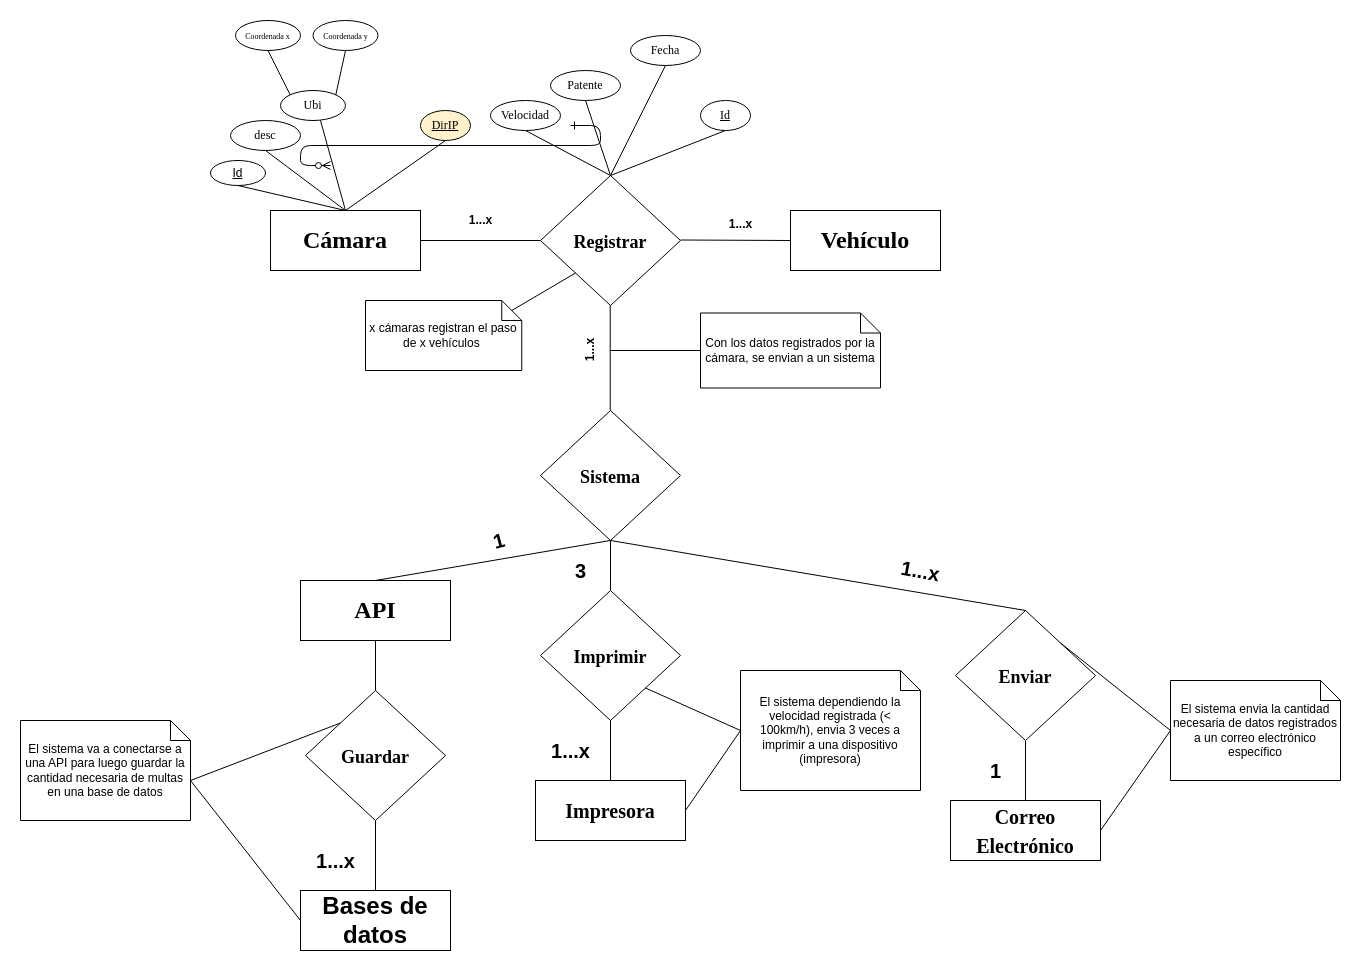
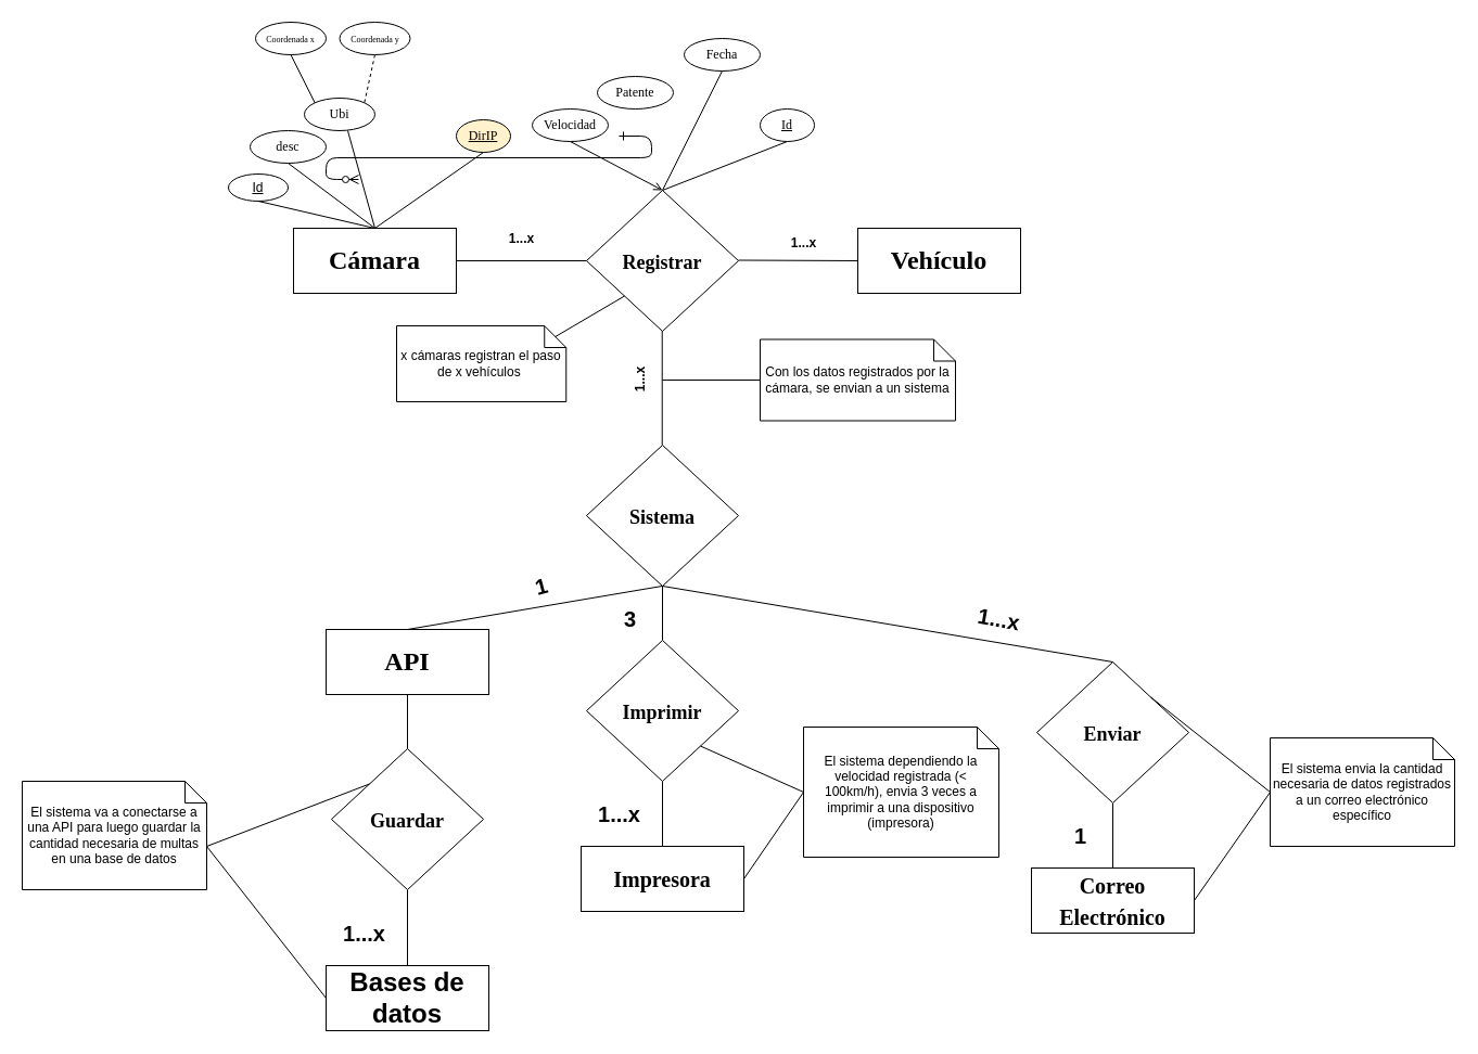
  <mxCell id="0" />
  <mxCell id="1" parent="0" />
  <mxCell id="2" value="" style="edgeStyle=entityRelationEdgeStyle;endArrow=ERzeroToMany;startArrow=ERone;endFill=1;startFill=0;" parent="1" edge="1"><mxGeometry width="100" height="100" relative="1" as="geometry"><mxPoint x="570" y="125" as="sourcePoint" /><mxPoint x="330" y="165" as="targetPoint" /></mxGeometry></mxCell>
  <mxCell id="3" value="" style="endArrow=none;html=1;rounded=0;" edge="1" parent="1"><mxGeometry relative="1" as="geometry"><mxPoint x="420" y="240" as="sourcePoint" /><mxPoint x="540" y="240" as="targetPoint" /></mxGeometry></mxCell>
  <mxCell id="4" value="&lt;h1&gt;&lt;font style=&quot;font-size: 18px;&quot; face=&quot;Verdana&quot;&gt;Registrar&lt;/font&gt;&lt;/h1&gt;" style="shape=rhombus;perimeter=rhombusPerimeter;whiteSpace=wrap;html=1;align=center;" vertex="1" parent="1"><mxGeometry x="540" y="175" width="140" height="130" as="geometry" /></mxCell>
  <mxCell id="5" value="" style="endArrow=none;html=1;rounded=0;" edge="1" parent="1"><mxGeometry relative="1" as="geometry"><mxPoint x="680" y="239.5" as="sourcePoint" /><mxPoint x="790" y="240" as="targetPoint" /></mxGeometry></mxCell>
  <mxCell id="6" value="&lt;h1&gt;&lt;font face=&quot;Verdana&quot; style=&quot;font-size: 24px;&quot;&gt;Cámara&lt;/font&gt;&lt;/h1&gt;" style="whiteSpace=wrap;html=1;align=center;" vertex="1" parent="1"><mxGeometry x="270" y="210" width="150" height="60" as="geometry" /></mxCell>
  <mxCell id="7" value="&lt;h1&gt;&lt;font face=&quot;Verdana&quot;&gt;Vehículo&lt;/font&gt;&lt;/h1&gt;" style="whiteSpace=wrap;html=1;align=center;" vertex="1" parent="1"><mxGeometry x="790" y="210" width="150" height="60" as="geometry" /></mxCell>
  <mxCell id="8" value="1...x" style="text;strokeColor=none;fillColor=none;html=1;fontSize=12;fontStyle=1;verticalAlign=middle;align=center;" vertex="1" parent="1"><mxGeometry x="450" y="210" width="60" height="20" as="geometry" /></mxCell>
  <mxCell id="9" value="&lt;font style=&quot;font-size: 12px;&quot;&gt;1...x&lt;/font&gt;" style="text;strokeColor=none;fillColor=none;html=1;fontSize=24;fontStyle=1;verticalAlign=middle;align=center;" vertex="1" parent="1"><mxGeometry x="710" y="210" width="60" height="20" as="geometry" /></mxCell>
  <mxCell id="10" value="desc" style="ellipse;whiteSpace=wrap;html=1;align=center;fontFamily=Verdana;" vertex="1" parent="1"><mxGeometry x="230" y="120" width="70" height="30" as="geometry" /></mxCell>
  <mxCell id="11" value="Ubi" style="ellipse;whiteSpace=wrap;html=1;align=center;fontFamily=Verdana;" vertex="1" parent="1"><mxGeometry x="280" y="90" width="65" height="30" as="geometry" /></mxCell>
  <mxCell id="12" value="Id" style="ellipse;whiteSpace=wrap;html=1;align=center;fontStyle=4;" vertex="1" parent="1"><mxGeometry x="210" y="160" width="55" height="25" as="geometry" /></mxCell>
  <mxCell id="13" value="&lt;font face=&quot;Verdana&quot;&gt;DirIP&lt;/font&gt;" style="ellipse;whiteSpace=wrap;html=1;align=center;fontStyle=4;fillColor=#fff2cc;" vertex="1" parent="1"><mxGeometry x="420" y="110" width="50" height="30" as="geometry" /></mxCell>
  <mxCell id="14" value="" style="endArrow=none;html=1;rounded=0;entryX=0.5;entryY=0;entryDx=0;entryDy=0;exitX=0.615;exitY=1;exitDx=0;exitDy=0;exitPerimeter=0;" edge="1" parent="1" source="11" target="6"><mxGeometry width="50" height="50" relative="1" as="geometry"><mxPoint x="320" y="147" as="sourcePoint" /><mxPoint x="336" y="210" as="targetPoint" /></mxGeometry></mxCell>
  <mxCell id="15" value="" style="endArrow=none;html=1;rounded=0;" edge="1" parent="1"><mxGeometry width="50" height="50" relative="1" as="geometry"><mxPoint x="609.71" y="305" as="sourcePoint" /><mxPoint x="609.71" y="410" as="targetPoint" /></mxGeometry></mxCell>
  <mxCell id="16" value="" style="endArrow=none;html=1;rounded=0;entryX=0;entryY=0;entryDx=0;entryDy=0;exitX=0.5;exitY=1;exitDx=0;exitDy=0;fontFamily=Verdana;" edge="1" parent="1" source="17" target="11"><mxGeometry width="50" height="50" relative="1" as="geometry"><mxPoint x="280" y="50" as="sourcePoint" /><mxPoint x="300" y="90" as="targetPoint" /></mxGeometry></mxCell>
  <mxCell id="17" value="&lt;font style=&quot;font-size: 8px;&quot;&gt;Coordenada x&lt;/font&gt;" style="ellipse;whiteSpace=wrap;html=1;align=center;fontFamily=Verdana;" vertex="1" parent="1"><mxGeometry x="235" y="20" width="65" height="30" as="geometry" /></mxCell>
- <mxCell id="18" value="" style="endArrow=none;html=1;rounded=0;entryX=1;entryY=0;entryDx=0;entryDy=0;exitX=0.5;exitY=1;exitDx=0;exitDy=0;fontFamily=Verdana;" edge="1" parent="1" source="19" target="11"><mxGeometry width="50" height="50" relative="1" as="geometry"><mxPoint x="340" y="60" as="sourcePoint" /><mxPoint x="342" y="84" as="targetPoint" /></mxGeometry></mxCell>
+ <mxCell id="18" value="" style="endArrow=none;html=1;rounded=0;entryX=1;entryY=0;entryDx=0;entryDy=0;exitX=0.5;exitY=1;exitDx=0;exitDy=0;fontFamily=Verdana;dashed=1;" edge="1" parent="1" source="19" target="11"><mxGeometry width="50" height="50" relative="1" as="geometry"><mxPoint x="340" y="60" as="sourcePoint" /><mxPoint x="342" y="84" as="targetPoint" /></mxGeometry></mxCell>
  <mxCell id="19" value="&lt;font style=&quot;font-size: 8px;&quot;&gt;Coordenada y&lt;/font&gt;" style="ellipse;whiteSpace=wrap;html=1;align=center;fontFamily=Verdana;" vertex="1" parent="1"><mxGeometry x="312.5" y="20" width="65" height="30" as="geometry" /></mxCell>
  <mxCell id="20" value="&lt;h1&gt;&lt;font face=&quot;Verdana&quot;&gt;&lt;span style=&quot;font-size: 18px;&quot;&gt;Sistema&lt;/span&gt;&lt;/font&gt;&lt;/h1&gt;" style="shape=rhombus;perimeter=rhombusPerimeter;whiteSpace=wrap;html=1;align=center;" vertex="1" parent="1"><mxGeometry x="540" y="410" width="140" height="130" as="geometry" /></mxCell>
  <mxCell id="21" value="1...x" style="text;strokeColor=none;fillColor=none;html=1;fontSize=12;fontStyle=1;verticalAlign=middle;align=center;rotation=-90;" vertex="1" parent="1"><mxGeometry x="560" y="340" width="60" height="20" as="geometry" /></mxCell>
  <mxCell id="22" value="" style="endArrow=none;html=1;rounded=0;entryX=0.5;entryY=0;entryDx=0;entryDy=0;exitX=0.5;exitY=1;exitDx=0;exitDy=0;" edge="1" parent="1" source="13" target="6"><mxGeometry width="50" height="50" relative="1" as="geometry"><mxPoint x="395" y="130" as="sourcePoint" /><mxPoint x="355" y="220" as="targetPoint" /></mxGeometry></mxCell>
  <mxCell id="23" value="" style="endArrow=none;html=1;rounded=0;entryX=0.5;entryY=0;entryDx=0;entryDy=0;exitX=0.5;exitY=1;exitDx=0;exitDy=0;" edge="1" parent="1" source="10" target="6"><mxGeometry width="50" height="50" relative="1" as="geometry"><mxPoint x="455" y="150" as="sourcePoint" /><mxPoint x="355" y="220" as="targetPoint" /></mxGeometry></mxCell>
  <mxCell id="24" value="" style="endArrow=none;html=1;rounded=0;entryX=0.5;entryY=0;entryDx=0;entryDy=0;exitX=0.5;exitY=1;exitDx=0;exitDy=0;" edge="1" parent="1" source="12" target="6"><mxGeometry width="50" height="50" relative="1" as="geometry"><mxPoint x="275" y="160" as="sourcePoint" /><mxPoint x="355" y="220" as="targetPoint" /></mxGeometry></mxCell>
  <mxCell id="25" value="" style="endArrow=none;html=1;rounded=0;entryX=0.5;entryY=0;entryDx=0;entryDy=0;exitX=0.5;exitY=1;exitDx=0;exitDy=0;" edge="1" parent="1" source="26" target="4"><mxGeometry width="50" height="50" relative="1" as="geometry"><mxPoint x="680" y="120" as="sourcePoint" /><mxPoint x="610" y="170" as="targetPoint" /></mxGeometry></mxCell>
  <mxCell id="26" value="&lt;font face=&quot;Verdana&quot;&gt;Id&lt;/font&gt;" style="ellipse;whiteSpace=wrap;html=1;align=center;fontStyle=4;" vertex="1" parent="1"><mxGeometry x="700" y="100" width="50" height="30" as="geometry" /></mxCell>
  <mxCell id="27" value="Fecha" style="ellipse;whiteSpace=wrap;html=1;align=center;fontFamily=Verdana;" vertex="1" parent="1"><mxGeometry x="630" y="35" width="70" height="30" as="geometry" /></mxCell>
  <mxCell id="28" value="Patente" style="ellipse;whiteSpace=wrap;html=1;align=center;fontFamily=Verdana;" vertex="1" parent="1"><mxGeometry x="550" y="70" width="70" height="30" as="geometry" /></mxCell>
  <mxCell id="29" value="Velocidad" style="ellipse;whiteSpace=wrap;html=1;align=center;fontFamily=Verdana;" vertex="1" parent="1"><mxGeometry x="490" y="100" width="70" height="30" as="geometry" /></mxCell>
  <mxCell id="30" value="" style="endArrow=none;html=1;rounded=0;entryX=0.5;entryY=0;entryDx=0;entryDy=0;exitX=0.5;exitY=1;exitDx=0;exitDy=0;" edge="1" parent="1" source="27" target="4"><mxGeometry width="50" height="50" relative="1" as="geometry"><mxPoint x="735" y="140" as="sourcePoint" /><mxPoint x="620" y="185" as="targetPoint" /></mxGeometry></mxCell>
- <mxCell id="31" value="" style="endArrow=none;html=1;rounded=0;entryX=0.5;entryY=0;entryDx=0;entryDy=0;exitX=0.5;exitY=1;exitDx=0;exitDy=0;" edge="1" parent="1" source="28" target="4"><mxGeometry width="50" height="50" relative="1" as="geometry"><mxPoint x="675" y="110" as="sourcePoint" /><mxPoint x="620" y="185" as="targetPoint" /></mxGeometry></mxCell>
- <mxCell id="32" value="" style="endArrow=none;html=1;rounded=0;entryX=0.5;entryY=0;entryDx=0;entryDy=0;exitX=0.5;exitY=1;exitDx=0;exitDy=0;" edge="1" parent="1" source="29" target="4"><mxGeometry width="50" height="50" relative="1" as="geometry"><mxPoint x="525" y="110" as="sourcePoint" /><mxPoint x="560" y="195" as="targetPoint" /></mxGeometry></mxCell>
+ <mxCell id="32" value="" style="endArrow=open;html=1;rounded=0;entryX=0.5;entryY=0;entryDx=0;entryDy=0;exitX=0.5;exitY=1;exitDx=0;exitDy=0;" edge="1" parent="1" source="29" target="4"><mxGeometry width="50" height="50" relative="1" as="geometry"><mxPoint x="525" y="110" as="sourcePoint" /><mxPoint x="560" y="195" as="targetPoint" /></mxGeometry></mxCell>
  <mxCell id="33" value="" style="endArrow=none;html=1;rounded=0;entryX=0.5;entryY=0;entryDx=0;entryDy=0;" edge="1" parent="1" target="34"><mxGeometry width="50" height="50" relative="1" as="geometry"><mxPoint x="609.66" y="540" as="sourcePoint" /><mxPoint x="580" y="670" as="targetPoint" /></mxGeometry></mxCell>
  <mxCell id="34" value="&lt;h1&gt;&lt;font face=&quot;Verdana&quot;&gt;API&lt;/font&gt;&lt;/h1&gt;" style="whiteSpace=wrap;html=1;align=center;" vertex="1" parent="1"><mxGeometry x="300" y="580" width="150" height="60" as="geometry" /></mxCell>
  <mxCell id="35" value="" style="endArrow=none;html=1;rounded=0;exitX=0.5;exitY=1;exitDx=0;exitDy=0;entryX=0.5;entryY=0;entryDx=0;entryDy=0;" edge="1" parent="1" source="38" target="36"><mxGeometry width="50" height="50" relative="1" as="geometry"><mxPoint x="480" y="800" as="sourcePoint" /><mxPoint x="475" y="810" as="targetPoint" /></mxGeometry></mxCell>
  <mxCell id="36" value="&lt;h1&gt;Bases de datos&lt;/h1&gt;" style="whiteSpace=wrap;html=1;align=center;" vertex="1" parent="1"><mxGeometry x="300" y="890" width="150" height="60" as="geometry" /></mxCell>
  <mxCell id="37" value="" style="endArrow=none;html=1;rounded=0;exitX=0.5;exitY=1;exitDx=0;exitDy=0;entryX=0.5;entryY=0;entryDx=0;entryDy=0;" edge="1" parent="1" source="34" target="38"><mxGeometry width="50" height="50" relative="1" as="geometry"><mxPoint x="475" y="720" as="sourcePoint" /><mxPoint x="475" y="870" as="targetPoint" /></mxGeometry></mxCell>
  <mxCell id="38" value="&lt;h1&gt;&lt;font face=&quot;Verdana&quot;&gt;&lt;span style=&quot;font-size: 18px;&quot;&gt;Guardar&lt;/span&gt;&lt;/font&gt;&lt;/h1&gt;" style="shape=rhombus;perimeter=rhombusPerimeter;whiteSpace=wrap;html=1;align=center;" vertex="1" parent="1"><mxGeometry x="305" y="690" width="140" height="130" as="geometry" /></mxCell>
  <mxCell id="39" value="" style="endArrow=none;html=1;rounded=0;exitX=0.5;exitY=1;exitDx=0;exitDy=0;entryX=0.5;entryY=0;entryDx=0;entryDy=0;" edge="1" parent="1" source="44" target="40"><mxGeometry width="50" height="50" relative="1" as="geometry"><mxPoint x="790" y="600" as="sourcePoint" /><mxPoint x="670" y="650" as="targetPoint" /></mxGeometry></mxCell>
  <mxCell id="40" value="&lt;h1&gt;&lt;font face=&quot;Verdana&quot;&gt;&lt;span style=&quot;font-size: 20px;&quot;&gt;Impresora&lt;/span&gt;&lt;/font&gt;&lt;/h1&gt;" style="whiteSpace=wrap;html=1;align=center;" vertex="1" parent="1"><mxGeometry x="535" y="780" width="150" height="60" as="geometry" /></mxCell>
  <mxCell id="41" value="&lt;h1&gt;&lt;font style=&quot;font-size: 20px;&quot; face=&quot;Verdana&quot;&gt;Correo Electrónico&lt;/font&gt;&lt;/h1&gt;" style="whiteSpace=wrap;html=1;align=center;" vertex="1" parent="1"><mxGeometry x="950" y="800" width="150" height="60" as="geometry" /></mxCell>
  <mxCell id="42" value="" style="endArrow=none;html=1;rounded=0;exitX=0.5;exitY=1;exitDx=0;exitDy=0;entryX=0.5;entryY=0;entryDx=0;entryDy=0;" edge="1" parent="1" source="46" target="41"><mxGeometry width="50" height="50" relative="1" as="geometry"><mxPoint x="795" y="570" as="sourcePoint" /><mxPoint x="860" y="690" as="targetPoint" /></mxGeometry></mxCell>
  <mxCell id="43" value="" style="endArrow=none;html=1;rounded=0;exitX=0.5;exitY=1;exitDx=0;exitDy=0;entryX=0.5;entryY=0;entryDx=0;entryDy=0;" edge="1" parent="1" source="20" target="44"><mxGeometry width="50" height="50" relative="1" as="geometry"><mxPoint x="610" y="540" as="sourcePoint" /><mxPoint x="665" y="720" as="targetPoint" /></mxGeometry></mxCell>
  <mxCell id="44" value="&lt;h1&gt;&lt;font face=&quot;Verdana&quot;&gt;&lt;span style=&quot;font-size: 18px;&quot;&gt;Imprimir&lt;/span&gt;&lt;/font&gt;&lt;/h1&gt;" style="shape=rhombus;perimeter=rhombusPerimeter;whiteSpace=wrap;html=1;align=center;" vertex="1" parent="1"><mxGeometry x="540" y="590" width="140" height="130" as="geometry" /></mxCell>
  <mxCell id="45" value="" style="endArrow=none;html=1;rounded=0;exitX=0.5;exitY=1;exitDx=0;exitDy=0;entryX=0.5;entryY=0;entryDx=0;entryDy=0;" edge="1" parent="1" source="20" target="46"><mxGeometry width="50" height="50" relative="1" as="geometry"><mxPoint x="610" y="540" as="sourcePoint" /><mxPoint x="895" y="640" as="targetPoint" /></mxGeometry></mxCell>
  <mxCell id="46" value="&lt;h1&gt;&lt;font face=&quot;Verdana&quot;&gt;&lt;span style=&quot;font-size: 18px;&quot;&gt;Enviar&lt;/span&gt;&lt;/font&gt;&lt;/h1&gt;" style="shape=rhombus;perimeter=rhombusPerimeter;whiteSpace=wrap;html=1;align=center;" vertex="1" parent="1"><mxGeometry x="955" y="610" width="140" height="130" as="geometry" /></mxCell>
  <mxCell id="47" value="&lt;font style=&quot;font-size: 20px;&quot;&gt;1&lt;/font&gt;" style="text;strokeColor=none;fillColor=none;html=1;fontSize=12;fontStyle=1;verticalAlign=middle;align=center;rotation=-15;" vertex="1" parent="1"><mxGeometry x="468.13" y="530" width="60" height="20" as="geometry" /></mxCell>
  <mxCell id="48" value="&lt;font style=&quot;font-size: 20px;&quot;&gt;1...x&lt;/font&gt;" style="text;strokeColor=none;fillColor=none;html=1;fontSize=12;fontStyle=1;verticalAlign=middle;align=center;" vertex="1" parent="1"><mxGeometry x="305" y="850" width="60" height="20" as="geometry" /></mxCell>
  <mxCell id="49" value="&lt;font style=&quot;font-size: 20px;&quot;&gt;1...x&lt;/font&gt;" style="text;strokeColor=none;fillColor=none;html=1;fontSize=12;fontStyle=1;verticalAlign=middle;align=center;" vertex="1" parent="1"><mxGeometry x="540" y="740" width="60" height="20" as="geometry" /></mxCell>
  <mxCell id="50" value="&lt;span style=&quot;font-size: 20px;&quot;&gt;1&lt;/span&gt;" style="text;strokeColor=none;fillColor=none;html=1;fontSize=12;fontStyle=1;verticalAlign=middle;align=center;" vertex="1" parent="1"><mxGeometry x="965" y="760" width="60" height="20" as="geometry" /></mxCell>
  <mxCell id="51" value="&lt;span style=&quot;font-size: 20px;&quot;&gt;3&lt;/span&gt;" style="text;strokeColor=none;fillColor=none;html=1;fontSize=12;fontStyle=1;verticalAlign=middle;align=center;" vertex="1" parent="1"><mxGeometry x="550" y="560" width="60" height="20" as="geometry" /></mxCell>
  <mxCell id="52" value="Con los datos registrados por la cámara, se envian a un sistema" style="shape=note;size=20;whiteSpace=wrap;html=1;" vertex="1" parent="1"><mxGeometry x="700" y="312.5" width="180" height="75" as="geometry" /></mxCell>
  <mxCell id="53" value="x cámaras registran el paso de x vehículos&amp;nbsp;" style="shape=note;size=20;whiteSpace=wrap;html=1;" vertex="1" parent="1"><mxGeometry x="365" y="300" width="156.25" height="70" as="geometry" /></mxCell>
  <mxCell id="54" value="El sistema envia la cantidad necesaria de datos registrados a un correo electrónico específico" style="shape=note;size=20;whiteSpace=wrap;html=1;rotation=0;" vertex="1" parent="1"><mxGeometry x="1170" y="680" width="170" height="100" as="geometry" /></mxCell>
  <mxCell id="55" value="&lt;span style=&quot;font-size: 20px;&quot;&gt;1...x&lt;/span&gt;" style="text;strokeColor=none;fillColor=none;html=1;fontSize=12;fontStyle=1;verticalAlign=middle;align=center;rotation=10;" vertex="1" parent="1"><mxGeometry x="890" y="560" width="60" height="20" as="geometry" /></mxCell>
  <mxCell id="56" value="" style="endArrow=none;html=1;rounded=0;exitX=0;exitY=1;exitDx=0;exitDy=0;entryX=0;entryY=0;entryDx=146.25;entryDy=10;entryPerimeter=0;" edge="1" parent="1" source="4" target="53"><mxGeometry width="50" height="50" relative="1" as="geometry"><mxPoint x="540" y="305" as="sourcePoint" /><mxPoint x="540" y="410" as="targetPoint" /></mxGeometry></mxCell>
  <mxCell id="57" value="" style="endArrow=none;html=1;rounded=0;entryX=0;entryY=0.5;entryDx=0;entryDy=0;entryPerimeter=0;" edge="1" parent="1" target="52"><mxGeometry width="50" height="50" relative="1" as="geometry"><mxPoint x="610" y="350" as="sourcePoint" /><mxPoint x="619.71" y="420" as="targetPoint" /></mxGeometry></mxCell>
  <mxCell id="58" value="" style="endArrow=none;html=1;rounded=0;exitX=0;exitY=0.5;exitDx=0;exitDy=0;exitPerimeter=0;entryX=1;entryY=0;entryDx=0;entryDy=0;" edge="1" parent="1" source="54" target="46"><mxGeometry width="50" height="50" relative="1" as="geometry"><mxPoint x="905" y="517.5" as="sourcePoint" /><mxPoint x="905" y="622.5" as="targetPoint" /></mxGeometry></mxCell>
  <mxCell id="59" value="" style="endArrow=none;html=1;rounded=0;exitX=0;exitY=0.5;exitDx=0;exitDy=0;exitPerimeter=0;entryX=1;entryY=0.5;entryDx=0;entryDy=0;" edge="1" parent="1" source="54" target="41"><mxGeometry width="50" height="50" relative="1" as="geometry"><mxPoint x="1315" y="835" as="sourcePoint" /><mxPoint x="1085" y="770" as="targetPoint" /></mxGeometry></mxCell>
  <mxCell id="60" value="El sistema dependiendo la velocidad registrada (&amp;lt; 100km/h), envia 3 veces a imprimir a una dispositivo (impresora)" style="shape=note;size=20;whiteSpace=wrap;html=1;rotation=0;" vertex="1" parent="1"><mxGeometry x="740" y="670" width="180" height="120" as="geometry" /></mxCell>
  <mxCell id="61" value="" style="endArrow=none;html=1;rounded=0;exitX=0;exitY=0.5;exitDx=0;exitDy=0;exitPerimeter=0;entryX=1;entryY=0.5;entryDx=0;entryDy=0;" edge="1" parent="1" source="60" target="40"><mxGeometry width="50" height="50" relative="1" as="geometry"><mxPoint x="777.5" y="677.5" as="sourcePoint" /><mxPoint x="702.5" y="832.5" as="targetPoint" /></mxGeometry></mxCell>
  <mxCell id="62" value="" style="endArrow=none;html=1;rounded=0;entryX=1;entryY=1;entryDx=0;entryDy=0;exitX=0;exitY=0.5;exitDx=0;exitDy=0;exitPerimeter=0;" edge="1" parent="1" source="60" target="44"><mxGeometry width="50" height="50" relative="1" as="geometry"><mxPoint x="770" y="730" as="sourcePoint" /><mxPoint x="695" y="820" as="targetPoint" /></mxGeometry></mxCell>
  <mxCell id="63" value="El sistema va a conectarse a una API para luego guardar la cantidad necesaria de multas en una base de datos" style="shape=note;size=20;whiteSpace=wrap;html=1;rotation=0;" vertex="1" parent="1"><mxGeometry x="20" y="720" width="170" height="100" as="geometry" /></mxCell>
  <mxCell id="64" value="" style="endArrow=none;html=1;rounded=0;entryX=0;entryY=0;entryDx=170;entryDy=60;exitX=0;exitY=0;exitDx=0;exitDy=0;entryPerimeter=0;" edge="1" parent="1" source="38" target="63"><mxGeometry width="50" height="50" relative="1" as="geometry"><mxPoint x="295" y="725" as="sourcePoint" /><mxPoint x="205" y="650" as="targetPoint" /></mxGeometry></mxCell>
  <mxCell id="65" value="" style="endArrow=none;html=1;rounded=0;entryX=0;entryY=0;entryDx=170;entryDy=60;exitX=0;exitY=0.5;exitDx=0;exitDy=0;entryPerimeter=0;" edge="1" parent="1" source="36" target="63"><mxGeometry width="50" height="50" relative="1" as="geometry"><mxPoint x="350" y="732" as="sourcePoint" /><mxPoint x="210" y="750" as="targetPoint" /></mxGeometry></mxCell>
